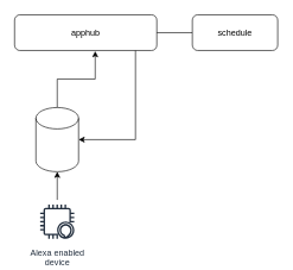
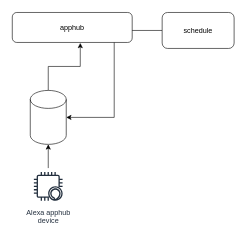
  <mxCell id="0" />
  <mxCell id="1" parent="0" />
  <mxCell id="2" style="edgeStyle=orthogonalEdgeStyle;rounded=0;orthogonalLoop=1;jettySize=auto;html=1;entryX=1;entryY=0.5;entryDx=0;entryDy=0;entryPerimeter=0;" edge="1" parent="1" source="3" target="6"><mxGeometry relative="1" as="geometry" /></mxCell>
- <mxCell id="3" value="schedule" style="rounded=1;whiteSpace=wrap;html=1;" vertex="1" parent="1"><mxGeometry x="270" y="20" width="120" height="50" as="geometry" /></mxCell>
+ <mxCell id="3" value="schedule" style="rounded=1;whiteSpace=wrap;html=1;" vertex="1" parent="1"><mxGeometry x="270" y="20" width="120" height="60" as="geometry" /></mxCell>
  <mxCell id="4" value="apphub" style="rounded=1;whiteSpace=wrap;html=1;" vertex="1" parent="1"><mxGeometry x="20" y="20" width="200" height="50" as="geometry" /></mxCell>
  <mxCell id="5" style="edgeStyle=orthogonalEdgeStyle;rounded=0;orthogonalLoop=1;jettySize=auto;html=1;entryX=0.567;entryY=1.017;entryDx=0;entryDy=0;entryPerimeter=0;" edge="1" parent="1" source="6" target="4"><mxGeometry relative="1" as="geometry" /></mxCell>
  <mxCell id="6" value="" style="shape=cylinder3;whiteSpace=wrap;html=1;boundedLbl=1;backgroundOutline=1;size=15;" vertex="1" parent="1"><mxGeometry x="50" y="150" width="60" height="90" as="geometry" /></mxCell>
  <mxCell id="7" style="edgeStyle=orthogonalEdgeStyle;rounded=0;orthogonalLoop=1;jettySize=auto;html=1;entryX=0.5;entryY=1;entryDx=0;entryDy=0;entryPerimeter=0;" edge="1" parent="1" source="8" target="6"><mxGeometry relative="1" as="geometry" /></mxCell>
- <mxCell id="8" value="Alexa enabled&#10;device" style="sketch=0;outlineConnect=0;fontColor=#232F3E;gradientColor=none;strokeColor=#232F3E;fillColor=#ffffff;dashed=0;verticalLabelPosition=bottom;verticalAlign=top;align=center;html=1;fontSize=12;fontStyle=0;aspect=fixed;shape=mxgraph.aws4.resourceIcon;resIcon=mxgraph.aws4.alexa_enabled_device;" vertex="1" parent="1"><mxGeometry x="50" y="280" width="60" height="60" as="geometry" /></mxCell>
+ <mxCell id="8" value="Alexa apphub&#10;device" style="sketch=0;outlineConnect=0;fontColor=#232F3E;gradientColor=none;strokeColor=#232F3E;fillColor=#ffffff;dashed=0;verticalLabelPosition=bottom;verticalAlign=top;align=center;html=1;fontSize=12;fontStyle=0;aspect=fixed;shape=mxgraph.aws4.resourceIcon;resIcon=mxgraph.aws4.alexa_enabled_device;" vertex="1" parent="1"><mxGeometry x="50" y="280" width="60" height="60" as="geometry" /></mxCell>
